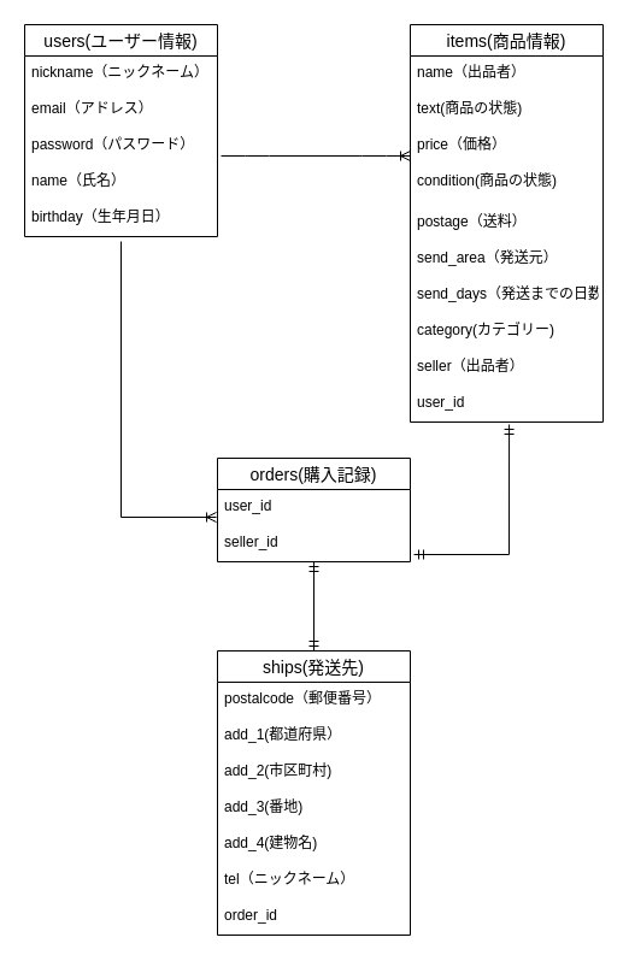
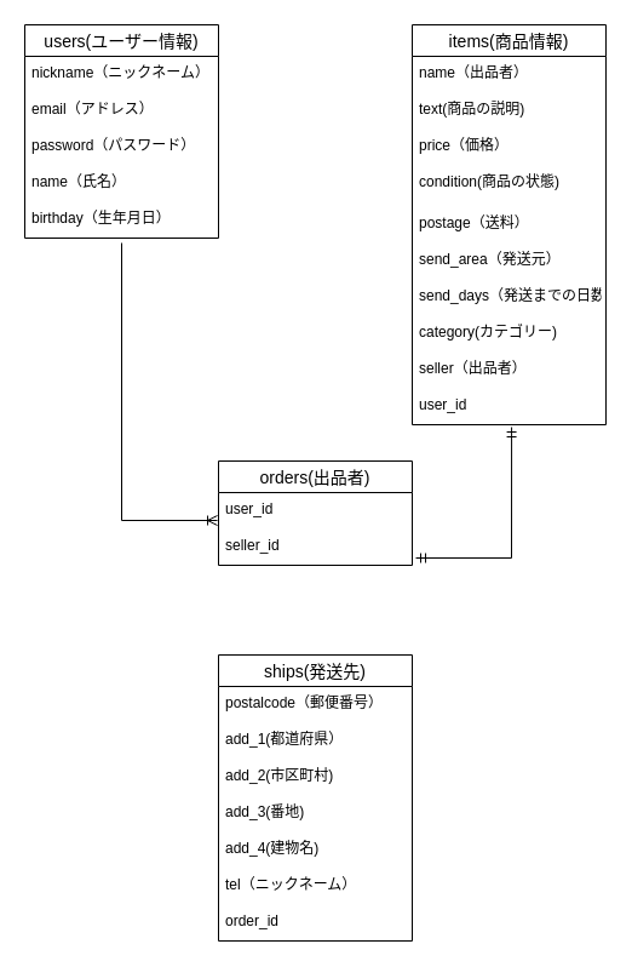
  <mxCell id="0" />
  <mxCell id="1" parent="0" />
  <mxCell id="2" value="users(ユーザー情報)" style="swimlane;fontStyle=0;childLayout=stackLayout;horizontal=1;startSize=26;horizontalStack=0;resizeParent=1;resizeParentMax=0;resizeLast=0;collapsible=1;marginBottom=0;align=center;fontSize=14;labelBackgroundColor=default;" vertex="1" parent="1"><mxGeometry x="20" y="20" width="160" height="176" as="geometry" /></mxCell>
  <mxCell id="3" value="nickname（ニックネーム）" style="text;strokeColor=none;fillColor=none;spacingLeft=4;spacingRight=4;overflow=hidden;rotatable=0;points=[[0,0.5],[1,0.5]];portConstraint=eastwest;fontSize=12;" vertex="1" parent="2"><mxGeometry y="26" width="160" height="30" as="geometry" /></mxCell>
  <mxCell id="4" value="email（アドレス）" style="text;strokeColor=none;fillColor=none;spacingLeft=4;spacingRight=4;overflow=hidden;rotatable=0;points=[[0,0.5],[1,0.5]];portConstraint=eastwest;fontSize=12;" vertex="1" parent="2"><mxGeometry y="56" width="160" height="30" as="geometry" /></mxCell>
  <mxCell id="5" value="password（パスワード）" style="text;strokeColor=none;fillColor=none;spacingLeft=4;spacingRight=4;overflow=hidden;rotatable=0;points=[[0,0.5],[1,0.5]];portConstraint=eastwest;fontSize=12;" vertex="1" parent="2"><mxGeometry y="86" width="160" height="30" as="geometry" /></mxCell>
  <mxCell id="6" value="name（氏名）" style="text;strokeColor=none;fillColor=none;spacingLeft=4;spacingRight=4;overflow=hidden;rotatable=0;points=[[0,0.5],[1,0.5]];portConstraint=eastwest;fontSize=12;labelBackgroundColor=default;" vertex="1" parent="2"><mxGeometry y="116" width="160" height="30" as="geometry" /></mxCell>
  <mxCell id="7" value="birthday（生年月日）" style="text;strokeColor=none;fillColor=none;spacingLeft=4;spacingRight=4;overflow=hidden;rotatable=0;points=[[0,0.5],[1,0.5]];portConstraint=eastwest;fontSize=12;labelBackgroundColor=default;" vertex="1" parent="2"><mxGeometry y="146" width="160" height="30" as="geometry" /></mxCell>
  <mxCell id="8" value="items(商品情報)" style="swimlane;fontStyle=0;childLayout=stackLayout;horizontal=1;startSize=26;horizontalStack=0;resizeParent=1;resizeParentMax=0;resizeLast=0;collapsible=1;marginBottom=0;align=center;fontSize=14;" vertex="1" parent="1"><mxGeometry x="340" y="20" width="160" height="330" as="geometry" /></mxCell>
  <mxCell id="9" value="name（出品者）" style="text;strokeColor=none;fillColor=none;spacingLeft=4;spacingRight=4;overflow=hidden;rotatable=0;points=[[0,0.5],[1,0.5]];portConstraint=eastwest;fontSize=12;" vertex="1" parent="8"><mxGeometry y="26" width="160" height="30" as="geometry" /></mxCell>
- <mxCell id="10" value="text(商品の状態)" style="text;strokeColor=none;fillColor=none;spacingLeft=4;spacingRight=4;overflow=hidden;rotatable=0;points=[[0,0.5],[1,0.5]];portConstraint=eastwest;fontSize=12;labelBackgroundColor=default;" vertex="1" parent="8"><mxGeometry y="56" width="160" height="30" as="geometry" /></mxCell>
+ <mxCell id="10" value="text(商品の説明)" style="text;strokeColor=none;fillColor=none;spacingLeft=4;spacingRight=4;overflow=hidden;rotatable=0;points=[[0,0.5],[1,0.5]];portConstraint=eastwest;fontSize=12;labelBackgroundColor=default;" vertex="1" parent="8"><mxGeometry y="56" width="160" height="30" as="geometry" /></mxCell>
  <mxCell id="11" value="price（価格）" style="text;strokeColor=none;fillColor=none;spacingLeft=4;spacingRight=4;overflow=hidden;rotatable=0;points=[[0,0.5],[1,0.5]];portConstraint=eastwest;fontSize=12;" vertex="1" parent="8"><mxGeometry y="86" width="160" height="30" as="geometry" /></mxCell>
  <mxCell id="12" value="condition(商品の状態)" style="text;strokeColor=none;fillColor=none;spacingLeft=4;spacingRight=4;overflow=hidden;rotatable=0;points=[[0,0.5],[1,0.5]];portConstraint=eastwest;fontSize=12;labelBackgroundColor=default;" vertex="1" parent="8"><mxGeometry y="116" width="160" height="34" as="geometry" /></mxCell>
  <mxCell id="13" value="postage（送料）" style="text;strokeColor=none;fillColor=none;spacingLeft=4;spacingRight=4;overflow=hidden;rotatable=0;points=[[0,0.5],[1,0.5]];portConstraint=eastwest;fontSize=12;labelBackgroundColor=default;" vertex="1" parent="8"><mxGeometry y="150" width="160" height="30" as="geometry" /></mxCell>
  <mxCell id="14" value="send_area（発送元）" style="text;strokeColor=none;fillColor=none;spacingLeft=4;spacingRight=4;overflow=hidden;rotatable=0;points=[[0,0.5],[1,0.5]];portConstraint=eastwest;fontSize=12;labelBackgroundColor=default;" vertex="1" parent="8"><mxGeometry y="180" width="160" height="30" as="geometry" /></mxCell>
  <mxCell id="15" value="send_days（発送までの日数）" style="text;strokeColor=none;fillColor=none;spacingLeft=4;spacingRight=4;overflow=hidden;rotatable=0;points=[[0,0.5],[1,0.5]];portConstraint=eastwest;fontSize=12;labelBackgroundColor=default;" vertex="1" parent="8"><mxGeometry y="210" width="160" height="30" as="geometry" /></mxCell>
  <mxCell id="16" value="category(カテゴリー)" style="text;strokeColor=none;fillColor=none;spacingLeft=4;spacingRight=4;overflow=hidden;rotatable=0;points=[[0,0.5],[1,0.5]];portConstraint=eastwest;fontSize=12;" vertex="1" parent="8"><mxGeometry y="240" width="160" height="30" as="geometry" /></mxCell>
  <mxCell id="17" value="seller（出品者）" style="text;strokeColor=none;fillColor=none;spacingLeft=4;spacingRight=4;overflow=hidden;rotatable=0;points=[[0,0.5],[1,0.5]];portConstraint=eastwest;fontSize=12;labelBackgroundColor=default;" vertex="1" parent="8"><mxGeometry y="270" width="160" height="30" as="geometry" /></mxCell>
  <mxCell id="18" value="user_id" style="text;strokeColor=none;fillColor=none;spacingLeft=4;spacingRight=4;overflow=hidden;rotatable=0;points=[[0,0.5],[1,0.5]];portConstraint=eastwest;fontSize=12;labelBackgroundColor=default;" vertex="1" parent="8"><mxGeometry y="300" width="160" height="30" as="geometry" /></mxCell>
- <mxCell id="19" value="orders(購入記録)" style="swimlane;fontStyle=0;childLayout=stackLayout;horizontal=1;startSize=26;horizontalStack=0;resizeParent=1;resizeParentMax=0;resizeLast=0;collapsible=1;marginBottom=0;align=center;fontSize=14;labelBackgroundColor=default;" vertex="1" parent="1"><mxGeometry x="180" y="380" width="160" height="86" as="geometry" /></mxCell>
+ <mxCell id="19" value="orders(出品者)" style="swimlane;fontStyle=0;childLayout=stackLayout;horizontal=1;startSize=26;horizontalStack=0;resizeParent=1;resizeParentMax=0;resizeLast=0;collapsible=1;marginBottom=0;align=center;fontSize=14;labelBackgroundColor=default;" vertex="1" parent="1"><mxGeometry x="180" y="380" width="160" height="86" as="geometry" /></mxCell>
  <mxCell id="20" value="user_id" style="text;strokeColor=none;fillColor=none;spacingLeft=4;spacingRight=4;overflow=hidden;rotatable=0;points=[[0,0.5],[1,0.5]];portConstraint=eastwest;fontSize=12;labelBackgroundColor=default;" vertex="1" parent="19"><mxGeometry y="26" width="160" height="30" as="geometry" /></mxCell>
  <mxCell id="21" value="seller_id" style="text;strokeColor=none;fillColor=none;spacingLeft=4;spacingRight=4;overflow=hidden;rotatable=0;points=[[0,0.5],[1,0.5]];portConstraint=eastwest;fontSize=12;labelBackgroundColor=default;" vertex="1" parent="19"><mxGeometry y="56" width="160" height="30" as="geometry" /></mxCell>
- <mxCell id="22" value="" style="edgeStyle=entityRelationEdgeStyle;fontSize=12;html=1;endArrow=ERoneToMany;entryX=0;entryY=0.767;entryDx=0;entryDy=0;entryPerimeter=0;exitX=1.019;exitY=0.767;exitDx=0;exitDy=0;exitPerimeter=0;" edge="1" parent="1" source="5" target="11"><mxGeometry width="100" height="100" relative="1" as="geometry"><mxPoint x="220" y="310" as="sourcePoint" /><mxPoint x="320" y="210" as="targetPoint" /></mxGeometry></mxCell>
  <mxCell id="23" value="" style="fontSize=12;html=1;endArrow=ERoneToMany;entryX=-0.006;entryY=0.767;entryDx=0;entryDy=0;rounded=0;entryPerimeter=0;" edge="1" parent="1" target="20"><mxGeometry width="100" height="100" relative="1" as="geometry"><mxPoint x="100" y="200" as="sourcePoint" /><mxPoint x="179.04" y="459.49" as="targetPoint" /><Array as="points"><mxPoint x="100" y="429" /></Array></mxGeometry></mxCell>
  <mxCell id="24" value="ships(発送先)" style="swimlane;fontStyle=0;childLayout=stackLayout;horizontal=1;startSize=26;horizontalStack=0;resizeParent=1;resizeParentMax=0;resizeLast=0;collapsible=1;marginBottom=0;align=center;fontSize=14;labelBackgroundColor=default;" vertex="1" parent="1"><mxGeometry x="180" y="540" width="160" height="236" as="geometry" /></mxCell>
  <mxCell id="25" value="postalcode（郵便番号）" style="text;strokeColor=none;fillColor=none;spacingLeft=4;spacingRight=4;overflow=hidden;rotatable=0;points=[[0,0.5],[1,0.5]];portConstraint=eastwest;fontSize=12;labelBackgroundColor=default;" vertex="1" parent="24"><mxGeometry y="26" width="160" height="30" as="geometry" /></mxCell>
  <mxCell id="26" value="add_1(都道府県）" style="text;strokeColor=none;fillColor=none;spacingLeft=4;spacingRight=4;overflow=hidden;rotatable=0;points=[[0,0.5],[1,0.5]];portConstraint=eastwest;fontSize=12;labelBackgroundColor=default;" vertex="1" parent="24"><mxGeometry y="56" width="160" height="30" as="geometry" /></mxCell>
  <mxCell id="27" value="add_2(市区町村)" style="text;strokeColor=none;fillColor=none;spacingLeft=4;spacingRight=4;overflow=hidden;rotatable=0;points=[[0,0.5],[1,0.5]];portConstraint=eastwest;fontSize=12;labelBackgroundColor=default;" vertex="1" parent="24"><mxGeometry y="86" width="160" height="30" as="geometry" /></mxCell>
  <mxCell id="28" value="add_3(番地)" style="text;strokeColor=none;fillColor=none;spacingLeft=4;spacingRight=4;overflow=hidden;rotatable=0;points=[[0,0.5],[1,0.5]];portConstraint=eastwest;fontSize=12;labelBackgroundColor=default;" vertex="1" parent="24"><mxGeometry y="116" width="160" height="30" as="geometry" /></mxCell>
  <mxCell id="29" value="add_4(建物名)" style="text;strokeColor=none;fillColor=none;spacingLeft=4;spacingRight=4;overflow=hidden;rotatable=0;points=[[0,0.5],[1,0.5]];portConstraint=eastwest;fontSize=12;labelBackgroundColor=default;" vertex="1" parent="24"><mxGeometry y="146" width="160" height="30" as="geometry" /></mxCell>
  <mxCell id="30" value="tel（ニックネーム）" style="text;strokeColor=none;fillColor=none;spacingLeft=4;spacingRight=4;overflow=hidden;rotatable=0;points=[[0,0.5],[1,0.5]];portConstraint=eastwest;fontSize=12;labelBackgroundColor=default;" vertex="1" parent="24"><mxGeometry y="176" width="160" height="30" as="geometry" /></mxCell>
  <mxCell id="31" value="order_id" style="text;strokeColor=none;fillColor=none;spacingLeft=4;spacingRight=4;overflow=hidden;rotatable=0;points=[[0,0.5],[1,0.5]];portConstraint=eastwest;fontSize=12;labelBackgroundColor=default;" vertex="1" parent="24"><mxGeometry y="206" width="160" height="30" as="geometry" /></mxCell>
- <mxCell id="32" value="" style="fontSize=12;html=1;endArrow=ERmandOne;startArrow=ERmandOne;rounded=0;exitX=0.5;exitY=0;exitDx=0;exitDy=0;" edge="1" parent="1" source="24" target="21"><mxGeometry width="100" height="100" relative="1" as="geometry"><mxPoint x="250" y="500" as="sourcePoint" /><mxPoint x="270" y="450" as="targetPoint" /></mxGeometry></mxCell>
  <mxCell id="33" value="" style="fontSize=12;html=1;endArrow=ERmandOne;startArrow=ERmandOne;rounded=0;entryX=0.513;entryY=1.067;entryDx=0;entryDy=0;entryPerimeter=0;exitX=1.019;exitY=0.8;exitDx=0;exitDy=0;exitPerimeter=0;" edge="1" parent="1" target="18"><mxGeometry width="100" height="100" relative="1" as="geometry"><mxPoint x="343.04" y="460" as="sourcePoint" /><mxPoint x="460" y="370" as="targetPoint" /><Array as="points"><mxPoint x="422" y="460" /></Array></mxGeometry></mxCell>
